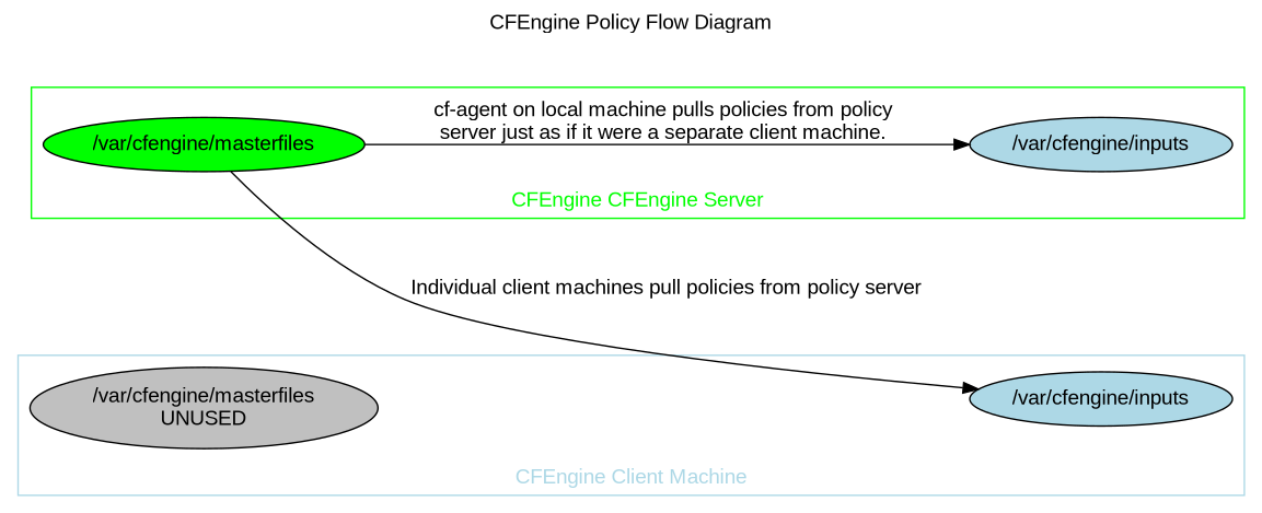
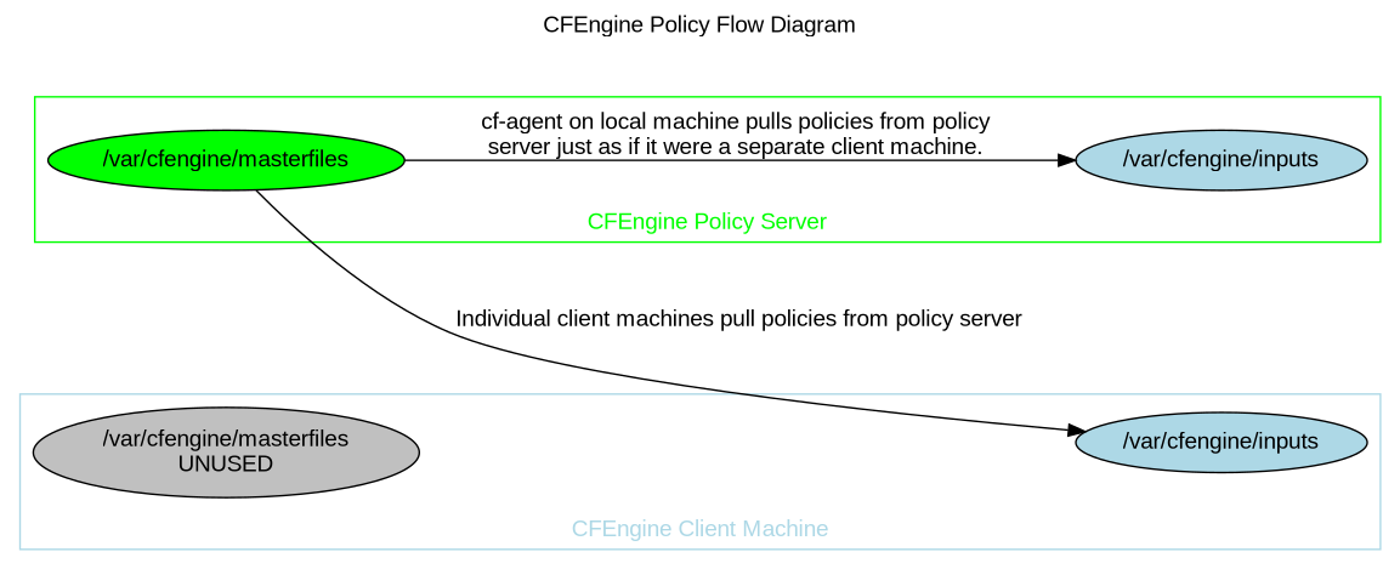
  digraph {
    label="CFEngine Policy Flow Diagram"
    labelloc=t
    rankdir=LR
    fontname="Liberation Sans"
    node [fillcolor=lightblue style=filled fontname="Liberation Sans"]
    edge [fontname="Liberation Sans"]
    n1 [fillcolor=green height=0.5 label="/var/cfengine/masterfiles" width=2.7442]
    n2 [height=0.5 label="/var/cfengine/inputs" width=2.2567]
    invis_node [height=0.5 style=invis width=1.3721 fillcolor=""]
    n4 [fillcolor=gray height=0.74639 label="/var/cfengine/masterfiles\rUNUSED" width=2.9856]
    n5 [height=0.5 label="/var/cfengine/inputs" width=2.2567]
    subgraph cluster_1 {
      color=green
      fontcolor=green
-     label="CFEngine CFEngine Server"
+     label="CFEngine Policy Server"
      labelloc=b
      rank=same
      n1
      n2
    }
    subgraph cluster_2 {
      style=invis
      invis_node
    }
    subgraph cluster_3 {
      color=lightblue
      fontcolor=lightblue
      label="CFEngine Client Machine"
      labelloc=b
      rank=same
      n4
      n5
    }
    n1 -> n2 [label="cf-agent on local machine pulls policies from policy\rserver just as if it were a separate client machine."]
    n1 -> invis_node [style=invis]
    n1 -> n5 [label=" Individual client machines pull policies from policy server"]
    n4 -> n5 [style=invis]
  }
